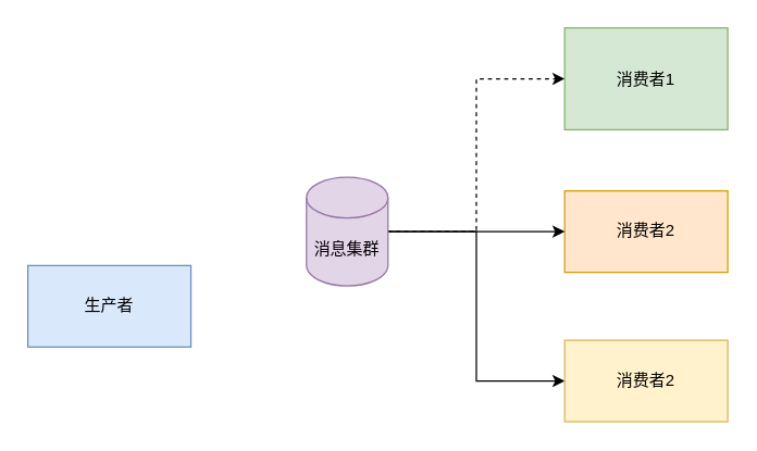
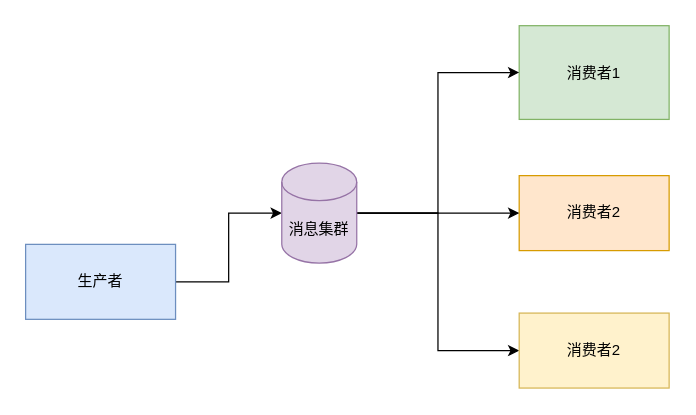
  <mxCell id="0" />
  <mxCell id="1" parent="0" />
+ <mxCell id="2" style="edgeStyle=orthogonalEdgeStyle;rounded=0;orthogonalLoop=1;jettySize=auto;html=1;exitX=1;exitY=0.5;exitDx=0;exitDy=0;entryX=0;entryY=0.5;entryDx=0;entryDy=0;entryPerimeter=0;" edge="1" parent="1" source="3" target="9"><mxGeometry relative="1" as="geometry" /></mxCell>
  <mxCell id="3" value="生产者" style="rounded=0;whiteSpace=wrap;html=1;fillColor=#dae8fc;strokeColor=#6c8ebf;" vertex="1" parent="1"><mxGeometry x="20" y="195" width="120" height="60" as="geometry" /></mxCell>
  <mxCell id="4" value="消费者1" style="rounded=0;whiteSpace=wrap;html=1;fillColor=#d5e8d4;strokeColor=#82b366;" vertex="1" parent="1"><mxGeometry x="415" y="20" width="120" height="75" as="geometry" /></mxCell>
  <mxCell id="5" value="消费者2" style="rounded=0;whiteSpace=wrap;html=1;fillColor=#ffe6cc;strokeColor=#d79b00;" vertex="1" parent="1"><mxGeometry x="415" y="140" width="120" height="60" as="geometry" /></mxCell>
  <mxCell id="6" style="edgeStyle=orthogonalEdgeStyle;rounded=0;orthogonalLoop=1;jettySize=auto;html=1;entryX=0;entryY=0.5;entryDx=0;entryDy=0;" edge="1" parent="1" source="9" target="5"><mxGeometry relative="1" as="geometry" /></mxCell>
- <mxCell id="7" style="edgeStyle=orthogonalEdgeStyle;rounded=0;orthogonalLoop=1;jettySize=auto;html=1;entryX=0;entryY=0.5;entryDx=0;entryDy=0;dashed=1;" edge="1" parent="1" source="9" target="4"><mxGeometry relative="1" as="geometry" /></mxCell>
+ <mxCell id="7" style="edgeStyle=orthogonalEdgeStyle;rounded=0;orthogonalLoop=1;jettySize=auto;html=1;entryX=0;entryY=0.5;entryDx=0;entryDy=0;" edge="1" parent="1" source="9" target="4"><mxGeometry relative="1" as="geometry" /></mxCell>
  <mxCell id="8" style="edgeStyle=orthogonalEdgeStyle;rounded=0;orthogonalLoop=1;jettySize=auto;html=1;entryX=0;entryY=0.5;entryDx=0;entryDy=0;" edge="1" parent="1" source="9" target="10"><mxGeometry relative="1" as="geometry" /></mxCell>
  <mxCell id="9" value="消息集群" style="shape=cylinder3;whiteSpace=wrap;html=1;boundedLbl=1;backgroundOutline=1;size=15;fillColor=#e1d5e7;strokeColor=#9673a6;" vertex="1" parent="1"><mxGeometry x="225" y="130" width="60" height="80" as="geometry" /></mxCell>
  <mxCell id="10" value="消费者2" style="rounded=0;whiteSpace=wrap;html=1;fillColor=#fff2cc;strokeColor=#d6b656;" vertex="1" parent="1"><mxGeometry x="415" y="250" width="120" height="60" as="geometry" /></mxCell>
